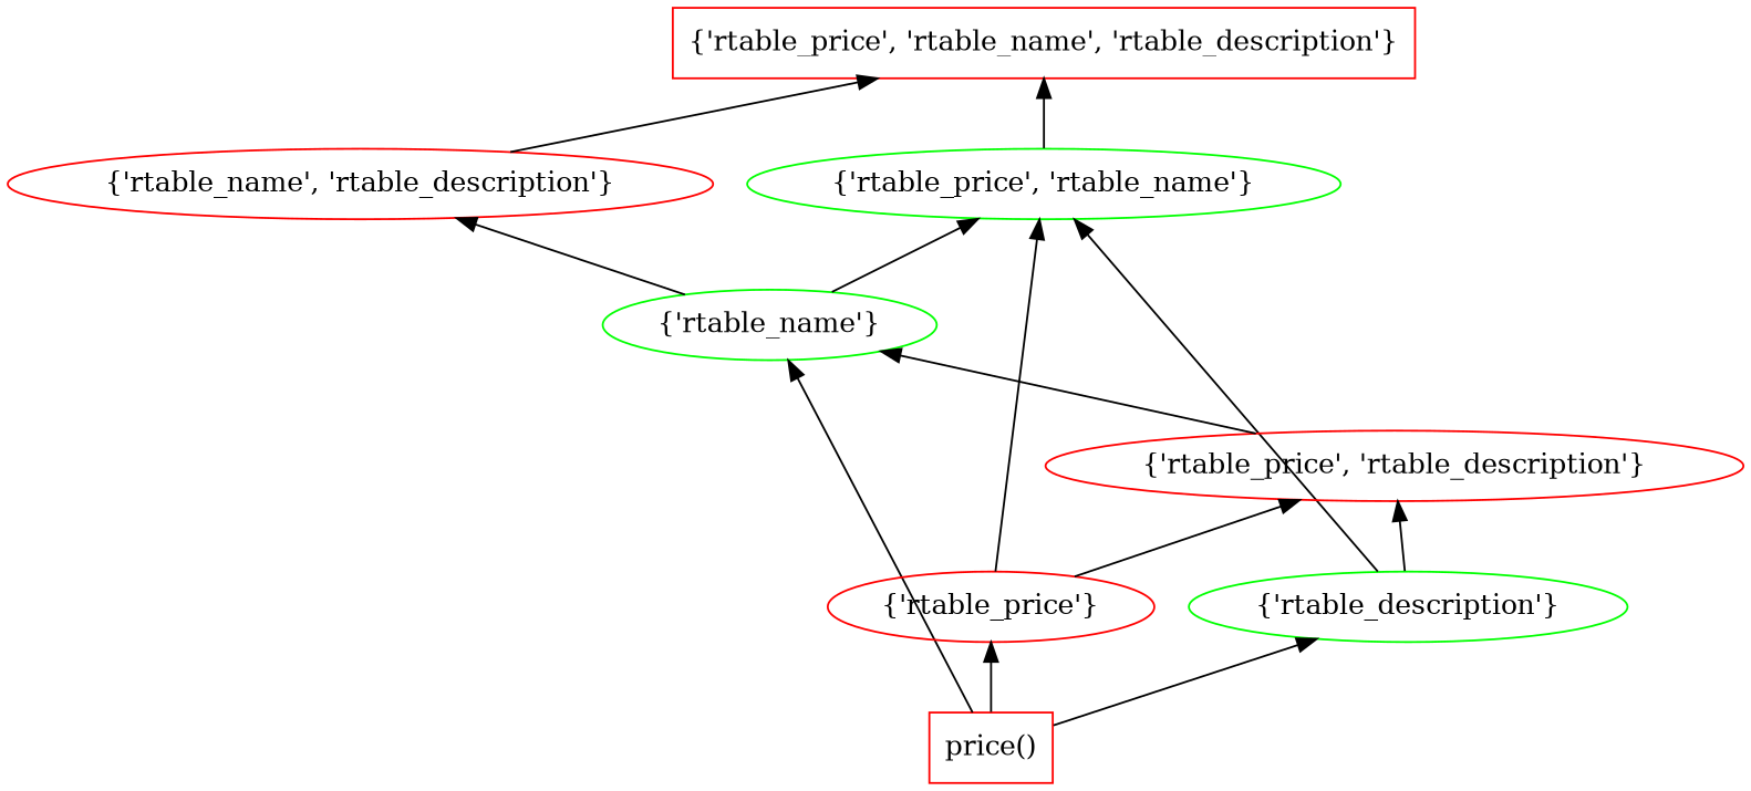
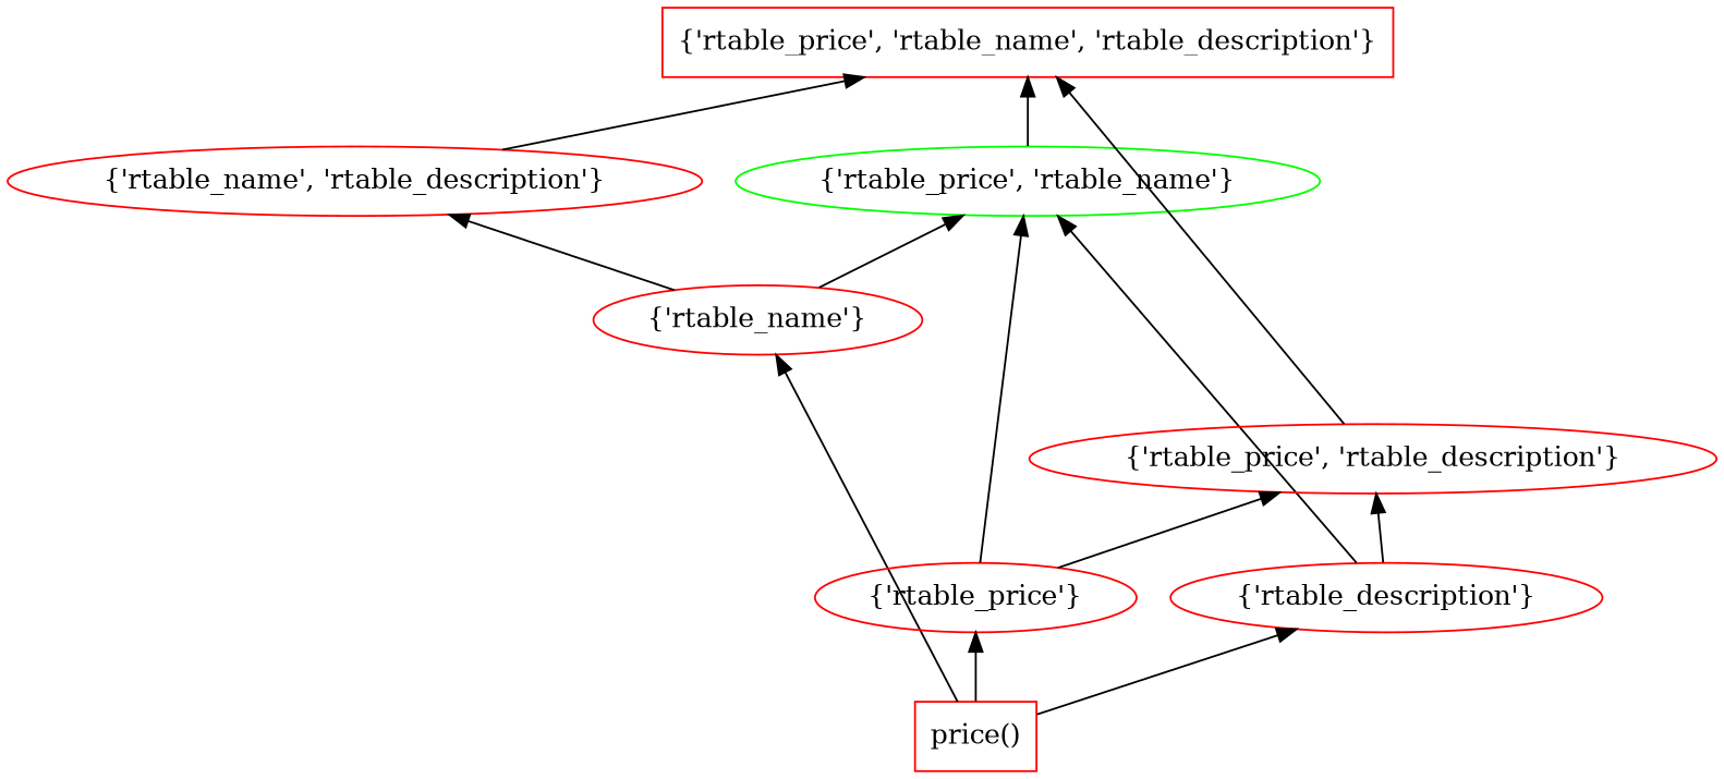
  digraph {
    rankdir=BT
    splines=line
    node [color=red]
    "{'rtable_price', 'rtable_name', 'rtable_description'}" [shape=box]
    n2 [label="price()" shape=box]
-   "{'rtable_name'}" [color=green]
-   "{'rtable_description'}" [color=green]
+   "{'rtable_name'}"
+   "{'rtable_description'}"
    "{'rtable_price'}"
    "{'rtable_name', 'rtable_description'}"
    "{'rtable_price', 'rtable_name'}" [color=green]
    "{'rtable_price', 'rtable_description'}"
    n2 -> "{'rtable_name'}"
    n2 -> "{'rtable_description'}"
    n2 -> "{'rtable_price'}"
    "{'rtable_name'}" -> "{'rtable_name', 'rtable_description'}"
    "{'rtable_name'}" -> "{'rtable_price', 'rtable_name'}"
    "{'rtable_description'}" -> "{'rtable_price', 'rtable_name'}"
    "{'rtable_description'}" -> "{'rtable_price', 'rtable_description'}"
    "{'rtable_price'}" -> "{'rtable_price', 'rtable_name'}"
    "{'rtable_price'}" -> "{'rtable_price', 'rtable_description'}"
    "{'rtable_name', 'rtable_description'}" -> "{'rtable_price', 'rtable_name', 'rtable_description'}"
    "{'rtable_price', 'rtable_name'}" -> "{'rtable_price', 'rtable_name', 'rtable_description'}"
-   "{'rtable_price', 'rtable_description'}" -> "{'rtable_name'}"
+   "{'rtable_price', 'rtable_description'}" -> "{'rtable_price', 'rtable_name', 'rtable_description'}"
  }
